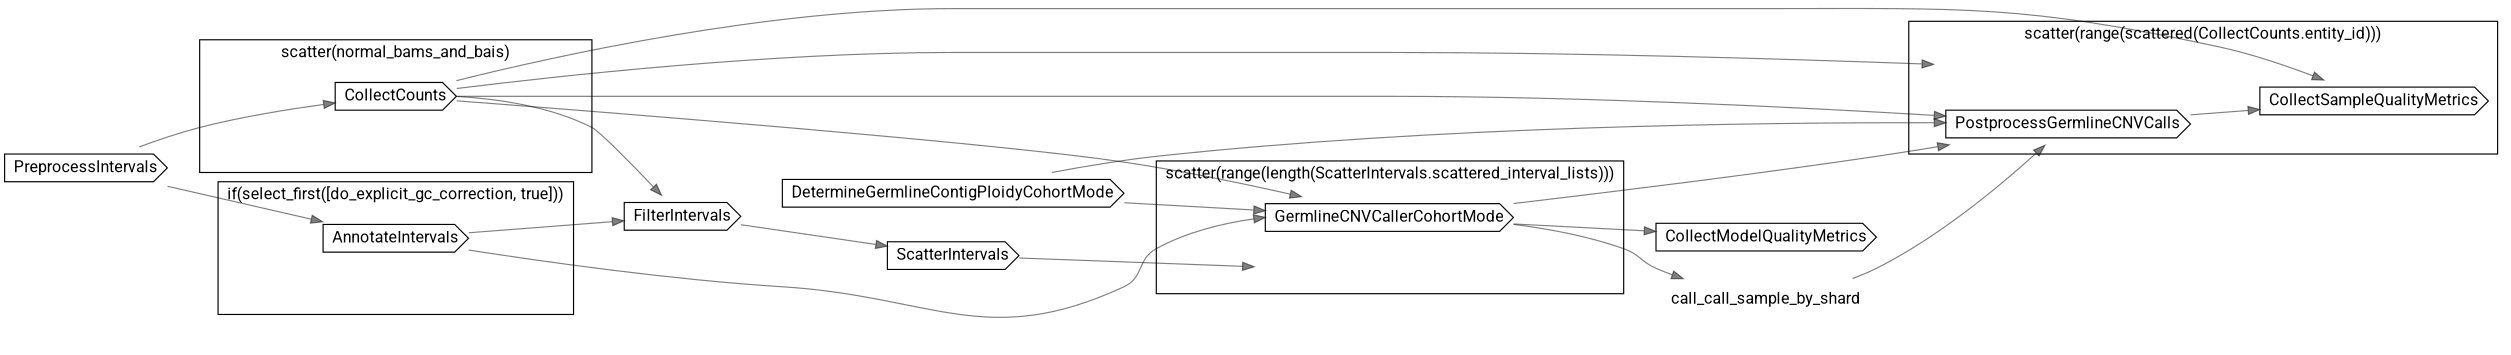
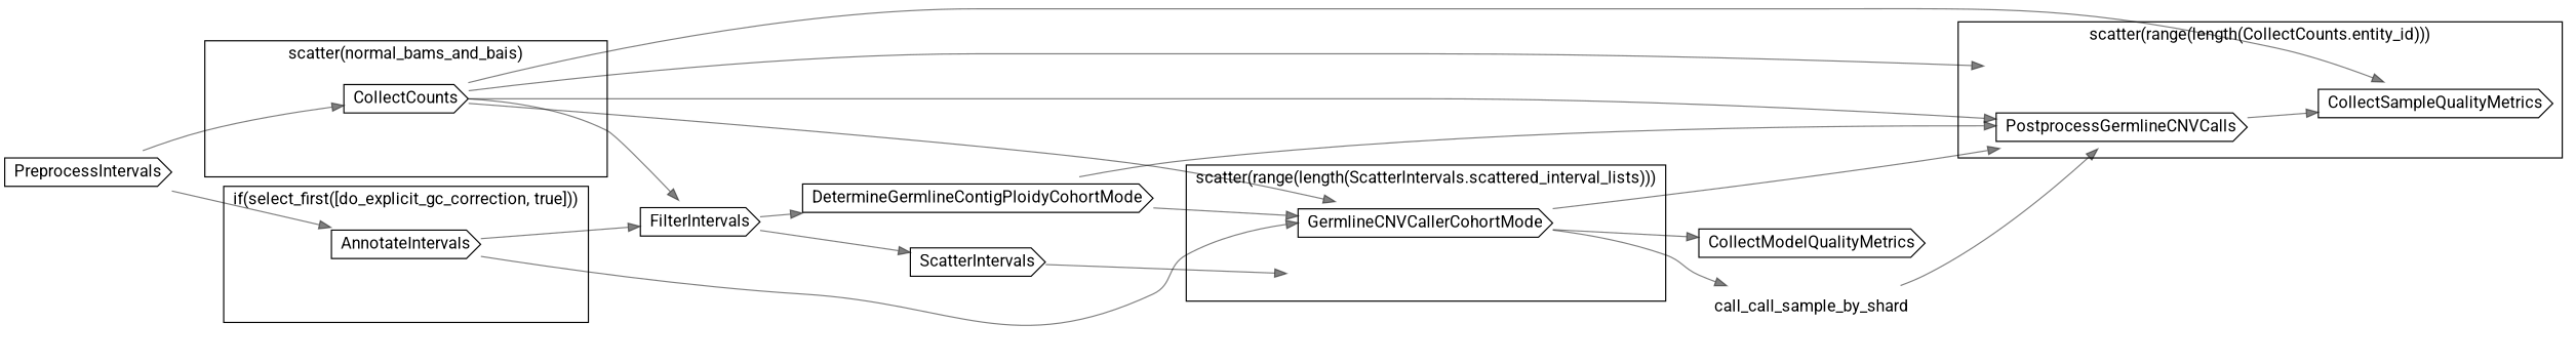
  digraph {
    compound=true
    rankdir=LR
    node [fontname=Roboto shape=cds]
    edge [color="#00000080"]
    n1 [label=AnnotateIntervals]
    "if-L176C5" [height=0 margin=0 style=invis width=0 shape=""]
    n3 [label=PostprocessGermlineCNVCalls]
    n4 [label=CollectSampleQualityMetrics]
    "scatter-L317C5-sample_index" [height=0 margin=0 style=invis width=0 shape=""]
    n6 [label=CollectCounts]
    "scatter-L195C5-normal_bam_and_bai" [height=0 margin=0 style=invis width=0 shape=""]
    n8 [label=GermlineCNVCallerCohortMode]
    "scatter-L261C5-scatter_index" [height=0 margin=0 style=invis width=0 shape=""]
    n10 [label=FilterIntervals]
    n11 [label=call_call_sample_by_shard shape=plaintext]
    n12 [label=CollectModelQualityMetrics]
    n13 [label=PreprocessIntervals]
    n14 [label=DetermineGermlineContigPloidyCohortMode]
    n15 [label=ScatterIntervals]
    subgraph cluster_1 {
      fontname=Roboto
      label="if(select_first([do_explicit_gc_correction, true]))"
      rank=same
      n1
      "if-L176C5"
    }
    subgraph cluster_2 {
      fontname=Roboto
-     label="scatter(range(scattered(CollectCounts.entity_id)))"
+     label="scatter(range(length(CollectCounts.entity_id)))"
      rank=same
      n3
      n4
      "scatter-L317C5-sample_index"
    }
    subgraph cluster_3 {
      fontname=Roboto
      label="scatter(normal_bams_and_bais)"
      rank=same
      n6
      "scatter-L195C5-normal_bam_and_bai"
    }
    subgraph cluster_4 {
      fontname=Roboto
      label="scatter(range(length(ScatterIntervals.scattered_interval_lists)))"
      rank=same
      n8
      "scatter-L261C5-scatter_index"
    }
    n1 -> n8
    n1 -> n10
    n3 -> n4
    n6 -> n3
    n6 -> n4
    n6 -> "scatter-L317C5-sample_index"
    n6 -> n8
    n6 -> n10
    n8 -> n3
    n8 -> n11
    n8 -> n12
+   n10 -> n14
    n10 -> n15
    n11 -> n3
    n13 -> n1
    n13 -> n6
    n14 -> n3
    n14 -> n8
    n15 -> "scatter-L261C5-scatter_index"
  }
